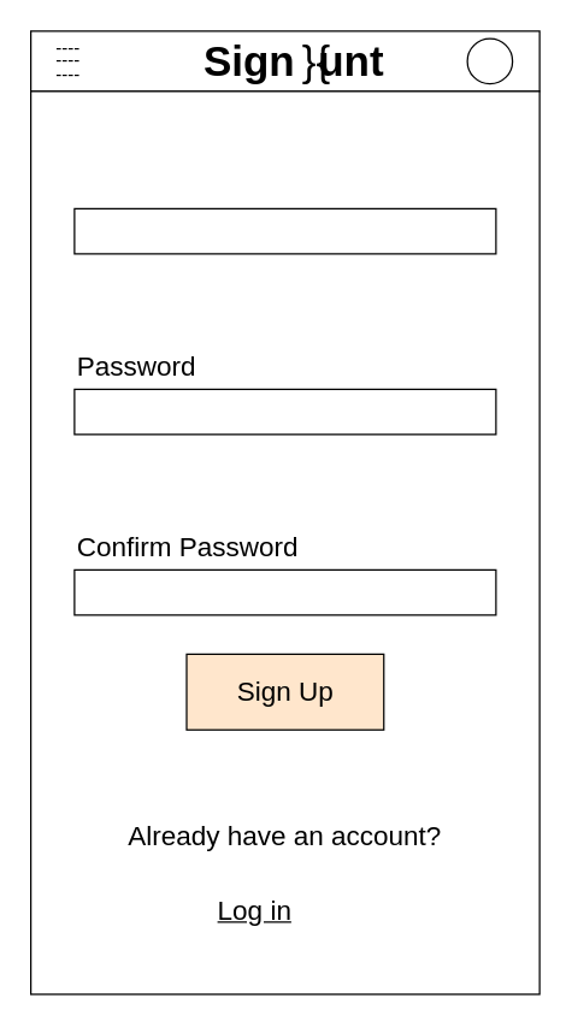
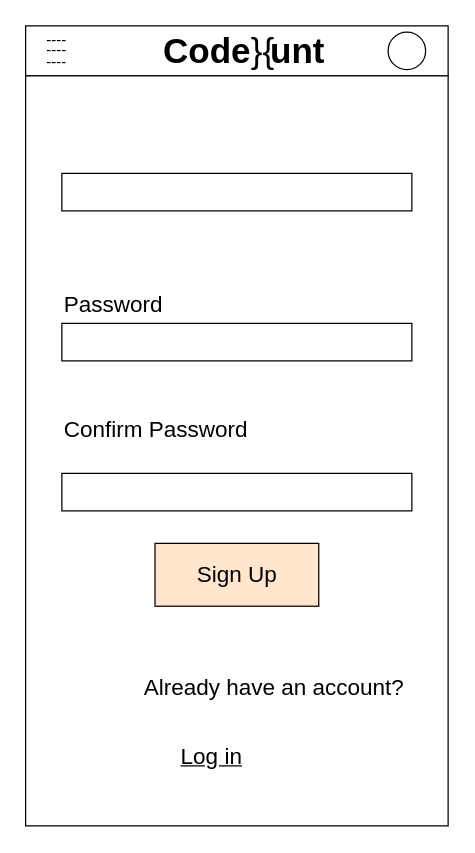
  <mxCell id="0" />
  <mxCell id="1" parent="0" />
  <mxCell id="2" value="" style="rounded=0;whiteSpace=wrap;html=1;" vertex="1" parent="1"><mxGeometry x="20" y="20" width="338" height="40" as="geometry" /></mxCell>
  <mxCell id="3" value="" style="rounded=0;whiteSpace=wrap;html=1;fontSize=8;" vertex="1" parent="1"><mxGeometry x="20" y="60" width="338" height="600" as="geometry" /></mxCell>
  <mxCell id="4" value="&lt;p style=&quot;line-height: 0.7&quot;&gt;----&lt;br&gt;----&lt;br&gt;----&lt;/p&gt;" style="text;html=1;strokeColor=none;fillColor=none;align=center;verticalAlign=middle;whiteSpace=wrap;rounded=0;" vertex="1" parent="1"><mxGeometry x="30" y="25" width="30" height="30" as="geometry" /></mxCell>
- <mxCell id="5" value="&lt;b&gt;Sign&amp;nbsp; unt&lt;/b&gt;" style="text;html=1;strokeColor=none;fillColor=none;align=center;verticalAlign=middle;whiteSpace=wrap;rounded=0;fontSize=28;" vertex="1" parent="1"><mxGeometry x="80" y="25" width="230" height="30" as="geometry" /></mxCell>
+ <mxCell id="5" value="&lt;b&gt;Code&amp;nbsp; unt&lt;/b&gt;" style="text;html=1;strokeColor=none;fillColor=none;align=center;verticalAlign=middle;whiteSpace=wrap;rounded=0;fontSize=28;" vertex="1" parent="1"><mxGeometry x="80" y="25" width="230" height="30" as="geometry" /></mxCell>
  <mxCell id="6" value="}{" style="text;html=1;strokeColor=none;fillColor=none;align=center;verticalAlign=middle;whiteSpace=wrap;rounded=0;fontSize=28;" vertex="1" parent="1"><mxGeometry x="180" y="25" width="60" height="30" as="geometry" /></mxCell>
  <mxCell id="7" value="" style="ellipse;whiteSpace=wrap;html=1;aspect=fixed;fontSize=28;" vertex="1" parent="1"><mxGeometry x="310" y="25" width="30" height="30" as="geometry" /></mxCell>
  <mxCell id="8" value="" style="rounded=0;whiteSpace=wrap;html=1;fontSize=21;" vertex="1" parent="1"><mxGeometry x="49" y="138" width="280" height="30" as="geometry" /></mxCell>
  <mxCell id="9" value="" style="rounded=0;whiteSpace=wrap;html=1;fontSize=21;" vertex="1" parent="1"><mxGeometry x="49" y="258" width="280" height="30" as="geometry" /></mxCell>
  <mxCell id="10" value="" style="rounded=0;whiteSpace=wrap;html=1;fontSize=21;" vertex="1" parent="1"><mxGeometry x="49" y="378" width="280" height="30" as="geometry" /></mxCell>
  <mxCell id="11" value="Password&lt;span style=&quot;color: rgba(0 , 0 , 0 , 0) ; font-family: monospace ; font-size: 0px&quot;&gt;%3CmxGraphModel%3E%3Croot%3E%3CmxCell%20id%3D%220%22%2F%3E%3CmxCell%20id%3D%221%22%20parent%3D%220%22%2F%3E%3CmxCell%20id%3D%222%22%20value%3D%22Email%22%20style%3D%22text%3Bhtml%3D1%3BstrokeColor%3Dnone%3BfillColor%3Dnone%3Balign%3Dcenter%3BverticalAlign%3Dmiddle%3BwhiteSpace%3Dwrap%3Brounded%3D0%3BfontSize%3D18%3B%22%20vertex%3D%221%22%20parent%3D%221%22%3E%3CmxGeometry%20x%3D%22679%22%20y%3D%22270%22%20width%3D%2260%22%20height%3D%2230%22%20as%3D%22geometry%22%2F%3E%3C%2FmxCell%3E%3C%2Froot%3E%3C%2FmxGraphModel%3E&lt;/span&gt;" style="text;html=1;strokeColor=none;fillColor=none;align=left;verticalAlign=middle;whiteSpace=wrap;rounded=0;fontSize=18;" vertex="1" parent="1"><mxGeometry x="49" y="228" width="151" height="30" as="geometry" /></mxCell>
- <mxCell id="12" value="Confirm Password" style="text;html=1;strokeColor=none;fillColor=none;align=left;verticalAlign=middle;whiteSpace=wrap;rounded=0;fontSize=18;" vertex="1" parent="1"><mxGeometry x="49" y="348" width="151" height="30" as="geometry" /></mxCell>
+ <mxCell id="12" value="Confirm Password" style="text;html=1;strokeColor=none;fillColor=none;align=left;verticalAlign=middle;whiteSpace=wrap;rounded=0;fontSize=18;" vertex="1" parent="1"><mxGeometry x="49" y="328" width="151" height="30" as="geometry" /></mxCell>
  <mxCell id="13" value="Sign Up" style="rounded=0;whiteSpace=wrap;html=1;fontSize=18;align=center;fillColor=#ffe6cc;" vertex="1" parent="1"><mxGeometry x="123.5" y="434" width="131" height="50.29" as="geometry" /></mxCell>
- <mxCell id="14" value="Already have an account?" style="text;html=1;strokeColor=none;fillColor=none;align=center;verticalAlign=middle;whiteSpace=wrap;rounded=0;fontSize=18;" vertex="1" parent="1"><mxGeometry x="68.17" y="540" width="241.66" height="30" as="geometry" /></mxCell>
+ <mxCell id="14" value="Already have an account?" style="text;html=1;strokeColor=none;fillColor=none;align=center;verticalAlign=middle;whiteSpace=wrap;rounded=0;fontSize=18;" vertex="1" parent="1"><mxGeometry x="98.17" y="535" width="241.66" height="30" as="geometry" /></mxCell>
  <mxCell id="15" value="&lt;u&gt;Log in&lt;/u&gt;" style="text;html=1;strokeColor=none;fillColor=none;align=center;verticalAlign=middle;whiteSpace=wrap;rounded=0;fontSize=18;" vertex="1" parent="1"><mxGeometry x="139" y="590" width="60" height="30" as="geometry" /></mxCell>
